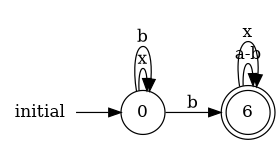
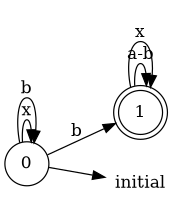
  digraph {
    rankdir=LR
    0 [shape=circle]
-   1 [shape=doublecircle label=6]
+   1 [shape=doublecircle]
    initial [shape=plaintext]
    0 -> 0 [label=x]
    0 -> 0 [label=b]
    0 -> 1 [label=b]
    1 -> 1 [label="a-b"]
    1 -> 1 [label=x]
-   initial -> 0
+   0 -> initial
  }
